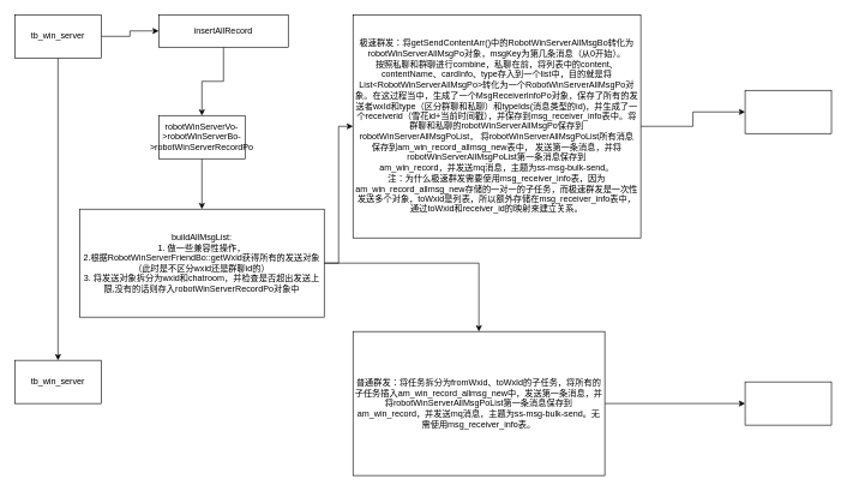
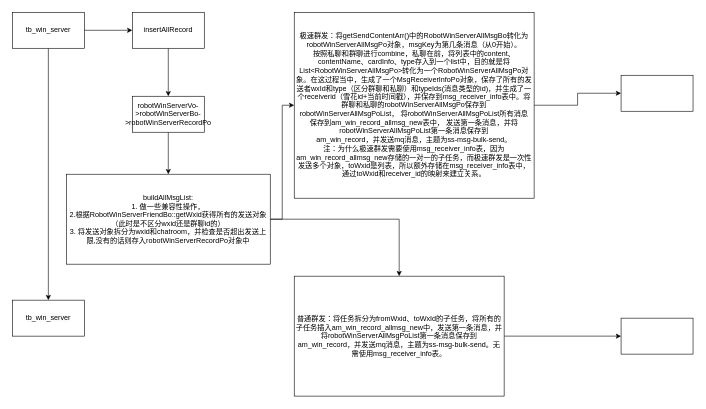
  <mxCell id="0" />
  <mxCell id="1" parent="0" />
  <mxCell id="2" value="" style="edgeStyle=orthogonalEdgeStyle;rounded=0;orthogonalLoop=1;jettySize=auto;html=1;" edge="1" parent="1" source="4" target="5"><mxGeometry relative="1" as="geometry" /></mxCell>
  <mxCell id="3" value="" style="edgeStyle=orthogonalEdgeStyle;rounded=0;orthogonalLoop=1;jettySize=auto;html=1;" edge="1" parent="1" source="4" target="7"><mxGeometry relative="1" as="geometry" /></mxCell>
  <mxCell id="4" value="tb_win_server" style="rounded=0;whiteSpace=wrap;html=1;" vertex="1" parent="1"><mxGeometry x="20" y="20" width="120" height="60" as="geometry" /></mxCell>
  <mxCell id="5" value="&lt;meta charset=&quot;utf-8&quot;&gt;&lt;span style=&quot;color: rgb(0, 0, 0); font-family: Helvetica; font-size: 12px; font-style: normal; font-variant-ligatures: normal; font-variant-caps: normal; font-weight: 400; letter-spacing: normal; orphans: 2; text-align: center; text-indent: 0px; text-transform: none; widows: 2; word-spacing: 0px; -webkit-text-stroke-width: 0px; background-color: rgb(251, 251, 251); text-decoration-thickness: initial; text-decoration-style: initial; text-decoration-color: initial; float: none; display: inline !important;&quot;&gt;tb_win_server&lt;/span&gt;" style="whiteSpace=wrap;html=1;rounded=0;" vertex="1" parent="1"><mxGeometry x="20" y="500" width="120" height="60" as="geometry" /></mxCell>
  <mxCell id="6" value="" style="edgeStyle=orthogonalEdgeStyle;rounded=0;orthogonalLoop=1;jettySize=auto;html=1;" edge="1" parent="1" source="7" target="9"><mxGeometry relative="1" as="geometry" /></mxCell>
- <mxCell id="7" value="insertAllRecord" style="whiteSpace=wrap;html=1;rounded=0;" vertex="1" parent="1"><mxGeometry x="220" y="20" width="180" height="45" as="geometry" /></mxCell>
+ <mxCell id="7" value="insertAllRecord" style="whiteSpace=wrap;html=1;rounded=0;" vertex="1" parent="1"><mxGeometry x="220" y="20" width="120" height="60" as="geometry" /></mxCell>
  <mxCell id="8" value="" style="edgeStyle=orthogonalEdgeStyle;rounded=0;orthogonalLoop=1;jettySize=auto;html=1;" edge="1" parent="1" source="9" target="12"><mxGeometry relative="1" as="geometry" /></mxCell>
  <mxCell id="9" value="robotWinServerVo-&amp;gt;robotWinServerBo-&amp;gt;robotWinServerRecordPo" style="whiteSpace=wrap;html=1;rounded=0;" vertex="1" parent="1"><mxGeometry x="220" y="160" width="120" height="60" as="geometry" /></mxCell>
  <mxCell id="10" value="" style="edgeStyle=orthogonalEdgeStyle;rounded=0;orthogonalLoop=1;jettySize=auto;html=1;" edge="1" parent="1" source="12" target="14"><mxGeometry relative="1" as="geometry" /></mxCell>
  <mxCell id="11" value="" style="edgeStyle=orthogonalEdgeStyle;rounded=0;orthogonalLoop=1;jettySize=auto;html=1;" edge="1" parent="1" source="12" target="16"><mxGeometry relative="1" as="geometry" /></mxCell>
  <mxCell id="12" value="buildAllMsgList:&lt;br&gt;1. 做一些兼容性操作，&lt;br&gt;2.根据RobotWinServerFriendBo::getWxid获得所有的发送对象（此时是不区分wxid还是群聊id的）&lt;br&gt;3. 将发送对象拆分为wxid和chatroom，并检查是否超出发送上限,没有的话则存入robotWinServerRecordPo对象中&lt;br&gt;" style="whiteSpace=wrap;html=1;rounded=0;" vertex="1" parent="1"><mxGeometry x="110" y="290" width="340" height="150" as="geometry" /></mxCell>
  <mxCell id="13" value="" style="edgeStyle=orthogonalEdgeStyle;rounded=0;orthogonalLoop=1;jettySize=auto;html=1;" edge="1" parent="1" source="14" target="17"><mxGeometry relative="1" as="geometry" /></mxCell>
  <mxCell id="14" value="极速群发：将getSendContentArr()中的RobotWinServerAllMsgBo&lt;span style=&quot;background-color: initial;&quot;&gt;转化为&lt;/span&gt;&lt;span style=&quot;background-color: initial;&quot;&gt;robotWinServerAllMsgPo对象，&lt;/span&gt;msgKey为第几条消息（从0开始）。&lt;br&gt;按照私聊和群聊进行combine，私聊在前，将列表中的content、contentName、cardInfo、type存入到一个list中，目的就是将List&amp;lt;RobotWinServerAllMsgPo&amp;gt;转化为一个RobotWinServerAllMsgPo对象。在这过程当中，生成了一个MsgReceiverInfoPo对象，保存了所有的发送者wxId和type（区分群聊和私聊）和typeIds(消息类型的id)，并生成了一个receiverid（雪花id+当前时间戳），并保存到msg_receiver_info表中。将群聊和私聊的robotWinServerAllMsgPo保存到robotWinServerAllMsgPoList， 将robotWinServerAllMsgPoList所有消息&lt;br&gt;保存到am_win_record_allmsg_new表中， 发送第一条消息，并将robotWinServerAllMsgPoList第一条消息保存到&lt;br&gt;am_win_record，并发送mq消息，主题为ss-msg-bulk-send。&lt;br&gt;注：为什么极速群发需要使用msg_receiver_info表，因为am_win_record_allmsg_new存储的一对一的子任务，而极速群发是一次性发送多个对象，toWxid是列表，所以额外存储在msg_receiver_info表中，通过toWxid和receiver_id的映射来建立关系。" style="whiteSpace=wrap;html=1;rounded=0;" vertex="1" parent="1"><mxGeometry x="490" y="20" width="400" height="310" as="geometry" /></mxCell>
  <mxCell id="15" value="" style="edgeStyle=orthogonalEdgeStyle;rounded=0;orthogonalLoop=1;jettySize=auto;html=1;" edge="1" parent="1" source="16" target="18"><mxGeometry relative="1" as="geometry" /></mxCell>
  <mxCell id="16" value="普通群发：将任务拆分为fromWxid、toWxId的子任务，将所有的子任务插入am_win_record_allmsg_new中，发送第一条消息，并将robotWinServerAllMsgPoList第一条消息保存到&lt;br style=&quot;border-color: var(--border-color);&quot;&gt;am_win_record，并发送mq消息，主题为ss-msg-bulk-send。无需使用msg_receiver_info表。" style="whiteSpace=wrap;html=1;rounded=0;" vertex="1" parent="1"><mxGeometry x="490" y="460" width="350" height="200" as="geometry" /></mxCell>
  <mxCell id="17" value="" style="whiteSpace=wrap;html=1;rounded=0;" vertex="1" parent="1"><mxGeometry x="1035" y="125" width="120" height="60" as="geometry" /></mxCell>
  <mxCell id="18" value="" style="whiteSpace=wrap;html=1;rounded=0;" vertex="1" parent="1"><mxGeometry x="1035" y="530" width="120" height="60" as="geometry" /></mxCell>
